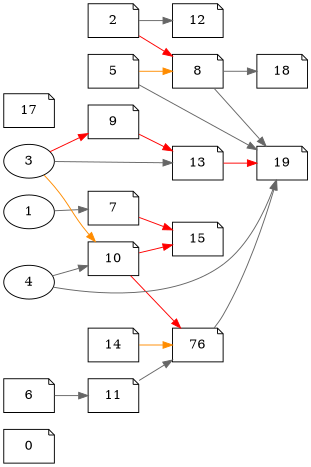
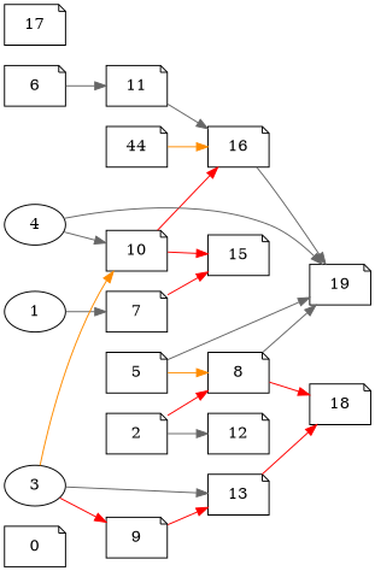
  digraph {
    rankdir=LR
    node [Weight=24 shape=note]
    edge [Weight=4 color=gray40]
    0 [Weight=84]
    1 [Weight=48 shape=ellipse]
    7 [Weight=60]
    15
    2 [Weight=120]
    8 [Weight=72]
    12 [Weight=96]
    19 [Weight=96]
    18
    3 [Weight=84 shape=ellipse]
    9 [Weight=48]
    10 [Weight=36]
    13
-   16 [Weight=84 label=76]
+   16 [Weight=84]
    4 [Weight=60 shape=ellipse]
    5 [Weight=60]
    6
    11
-   14 [Weight=36]
+   14 [Weight=36 label=44]
    17
    1 -> 7 [Weight=5]
    7 -> 15 [Weight=10 color=red]
    2 -> 8 [Weight=2 color=red]
    2 -> 12 [Weight=10]
    8 -> 19
-   8 -> 18 [Weight=2]
+   8 -> 18 [Weight=2 color=red]
    3 -> 9 [Weight=8 color=red]
    3 -> 10 [Weight=2 color=darkorange]
    3 -> 13
    9 -> 13 [color=red]
    10 -> 15 [Weight=6 color=red]
    10 -> 16 [Weight=3 color=red]
-   13 -> 19 [Weight=9 color=red]
+   13 -> 18 [Weight=9 color=red]
    16 -> 19 [Weight=10]
    4 -> 19 [Weight=3]
    4 -> 10 [Weight=9]
    5 -> 8 [Weight=10 color=darkorange]
    5 -> 19
    6 -> 11
    11 -> 16
    14 -> 16 [Weight=6 color=darkorange]
  }
